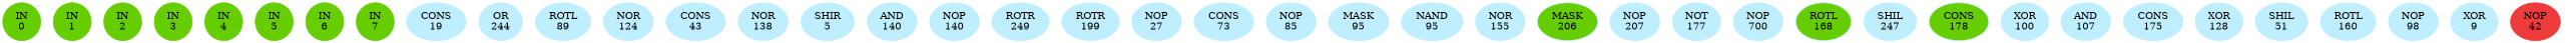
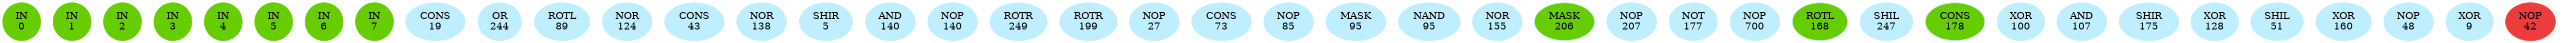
  graph {
    ordering=out
    rankdir=BT
    ranksep=0.75
    splines=polyline
    node [color=lightblue1 style=filled]
    edge [style=invis]
    n1 [color=chartreuse3 label="IN\n0"]
    n2 [color=chartreuse3 label="IN\n1"]
    n3 [color=chartreuse3 label="IN\n2"]
    n4 [color=chartreuse3 label="IN\n3"]
    n5 [color=chartreuse3 label="IN\n4"]
    n6 [color=chartreuse3 label="IN\n5"]
    n7 [color=chartreuse3 label="IN\n6"]
    n8 [color=chartreuse3 label="IN\n7"]
    n9 [label="CONS\n19"]
    n10 [label="OR\n244"]
    n11 [label="ROTL\n89"]
    n12 [label="NOR\n124"]
    n13 [label="CONS\n43"]
    n14 [label="NOR\n138"]
    n15 [label="SHIR\n5"]
    n16 [label="AND\n140"]
    n17 [label="NOP\n140"]
    n18 [label="ROTR\n249"]
    n19 [label="ROTR\n199"]
    n20 [label="NOP\n27"]
    n21 [label="CONS\n73"]
    n22 [label="NOP\n85"]
    n23 [label="MASK\n95"]
    n24 [label="NAND\n95"]
    n25 [label="NOR\n155"]
    n26 [fillcolor=chartreuse3 label="MASK\n206"]
    n27 [label="NOP\n207"]
    n28 [label="NOT\n177"]
    n29 [label="NOP\n700"]
    n30 [fillcolor=chartreuse3 label="ROTL\n168"]
    n31 [label="SHIL\n247"]
    n32 [fillcolor=chartreuse3 label="CONS\n178"]
    n33 [label="XOR\n100"]
    n34 [label="AND\n107"]
-   n35 [label="CONS\n175"]
+   n35 [label="SHIR\n175"]
    n36 [label="XOR\n128"]
    n37 [label="SHIL\n51"]
-   n38 [label="ROTL\n160"]
-   n39 [label="NOP\n98"]
+   n38 [label="XOR\n160"]
+   n39 [label="NOP\n48"]
    n40 [label="XOR\n9"]
    n41 [color=brown2 label="NOP\n42"]
    subgraph sub_1 {
      rank=same
      n1
      n2
      n3
      n4
      n5
      n6
      n7
      n8
    }
    subgraph sub_2 {
      rank=same
      n9
      n10
      n11
      n12
      n13
      n14
      n15
      n16
    }
    subgraph sub_3 {
      rank=same
      n17
      n18
      n19
      n20
      n21
      n22
      n23
      n24
    }
    subgraph sub_4 {
      rank=same
      n25
      n26
      n27
      n28
      n29
      n30
      n31
      n32
    }
    subgraph sub_5 {
      rank=same
      n33
      n34
      n35
      n36
      n37
      n38
      n39
      n40
    }
    subgraph sub_6 {
      rank=same
      n41
    }
    n1 -- n2
    n2 -- n3
    n3 -- n4
    n4 -- n5
    n5 -- n6
    n6 -- n7
    n7 -- n8
    n9 -- n10
    n10 -- n11
    n11 -- n12
    n12 -- n13
    n13 -- n14
    n14 -- n15
    n15 -- n16
    n17 -- n18
    n18 -- n19
    n19 -- n20
    n20 -- n21
    n21 -- n22
    n22 -- n23
    n23 -- n24
    n25 -- n26
    n26 -- n27
    n27 -- n28
    n28 -- n29
    n29 -- n30
    n30 -- n31
    n31 -- n32
    n33 -- n34
    n34 -- n35
    n35 -- n36
    n36 -- n37
    n37 -- n38
    n38 -- n39
    n39 -- n40
    n41 -- n41
  }
